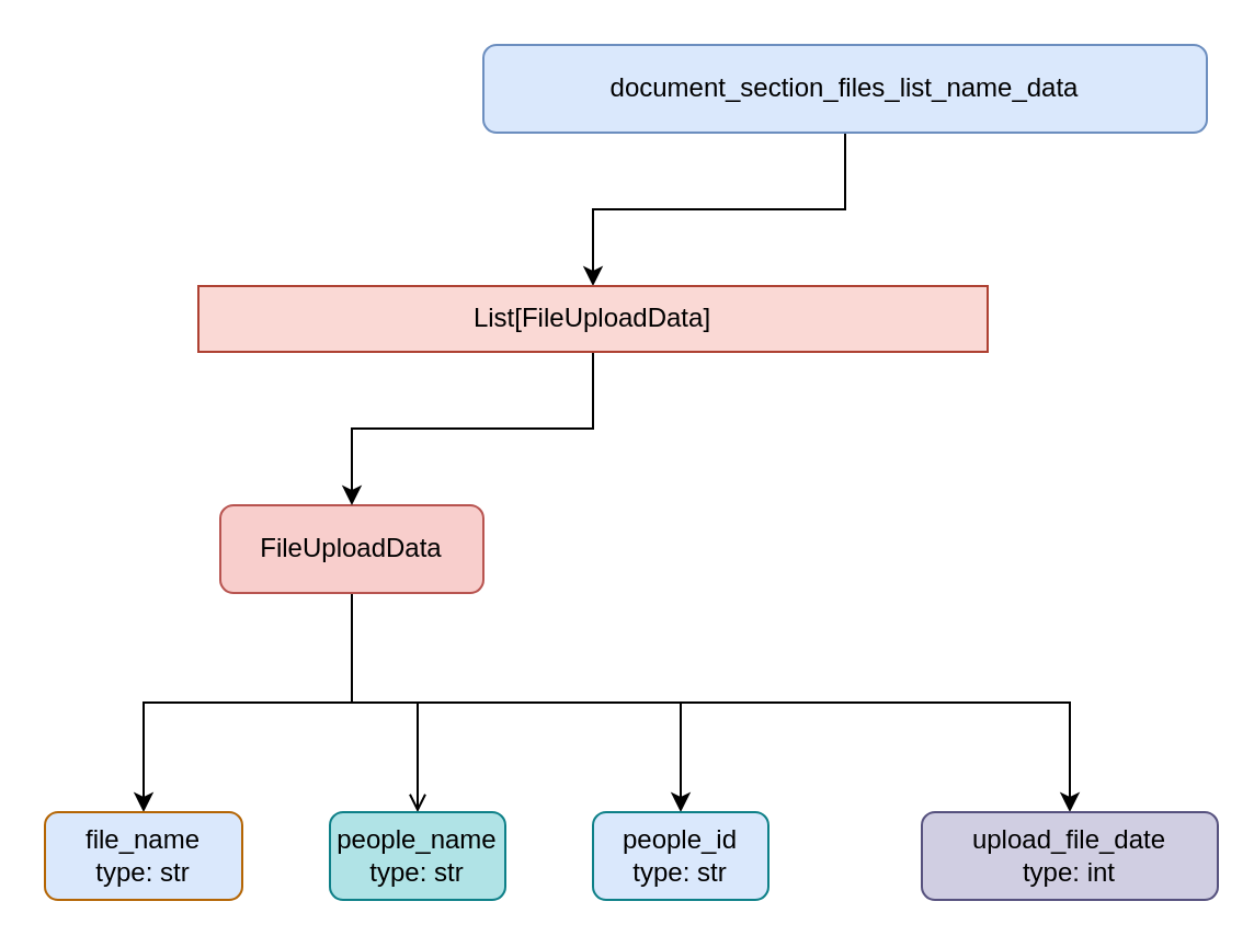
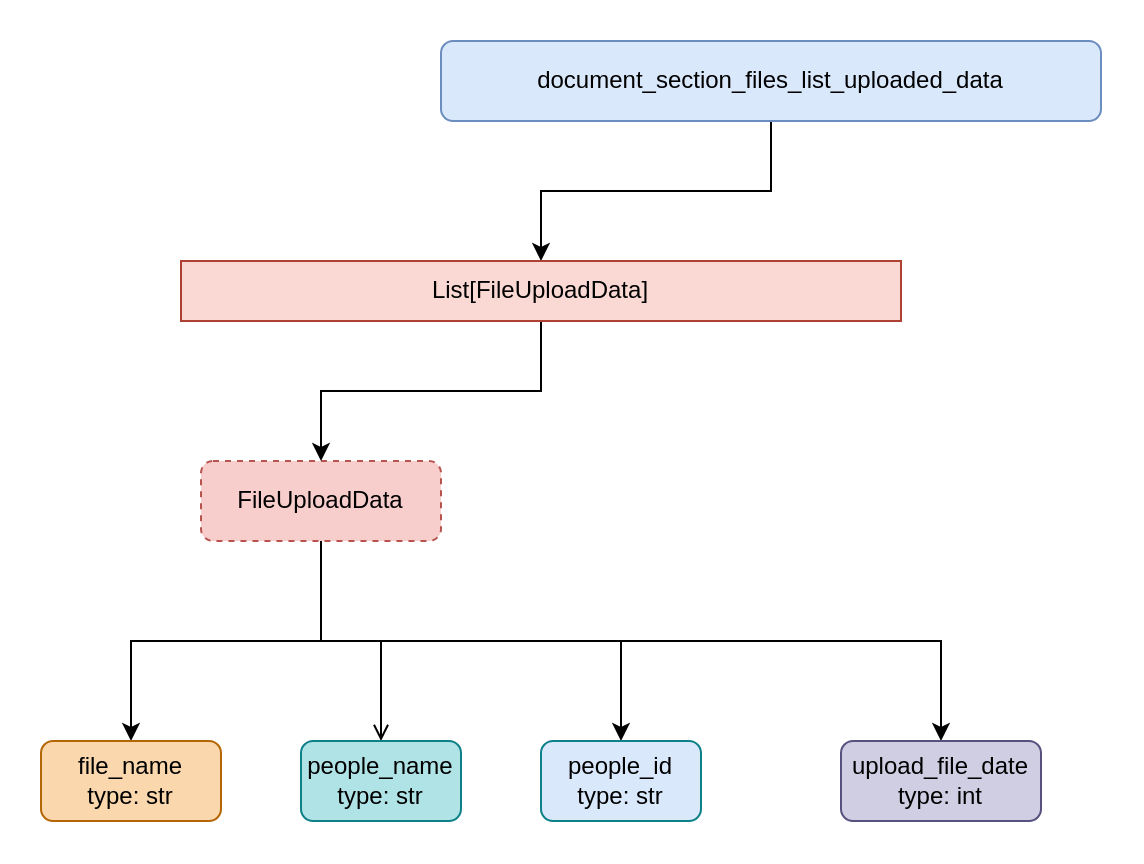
  <mxCell id="0" />
  <mxCell id="1" parent="0" />
  <mxCell id="2" value="" style="edgeStyle=orthogonalEdgeStyle;rounded=0;orthogonalLoop=1;jettySize=auto;html=1;" edge="1" parent="1" source="3" target="11"><mxGeometry relative="1" as="geometry" /></mxCell>
- <mxCell id="3" value="document_section_files_list_name_data" style="rounded=1;whiteSpace=wrap;html=1;fillColor=#dae8fc;strokeColor=#6c8ebf;" vertex="1" parent="1"><mxGeometry x="220" y="20" width="330" height="40" as="geometry" /></mxCell>
+ <mxCell id="3" value="document_section_files_list_uploaded_data" style="rounded=1;whiteSpace=wrap;html=1;fillColor=#dae8fc;strokeColor=#6c8ebf;" vertex="1" parent="1"><mxGeometry x="220" y="20" width="330" height="40" as="geometry" /></mxCell>
  <mxCell id="4" style="edgeStyle=orthogonalEdgeStyle;rounded=0;orthogonalLoop=1;jettySize=auto;html=1;" edge="1" parent="1" source="8" target="9"><mxGeometry relative="1" as="geometry" /></mxCell>
  <mxCell id="5" style="edgeStyle=orthogonalEdgeStyle;rounded=0;orthogonalLoop=1;jettySize=auto;html=1;exitX=0.5;exitY=1;exitDx=0;exitDy=0;entryX=0.5;entryY=0;entryDx=0;entryDy=0;endArrow=open;" edge="1" parent="1" source="8" target="12"><mxGeometry relative="1" as="geometry" /></mxCell>
  <mxCell id="6" style="edgeStyle=orthogonalEdgeStyle;rounded=0;orthogonalLoop=1;jettySize=auto;html=1;exitX=0.5;exitY=1;exitDx=0;exitDy=0;" edge="1" parent="1" source="8" target="13"><mxGeometry relative="1" as="geometry" /></mxCell>
  <mxCell id="7" style="edgeStyle=orthogonalEdgeStyle;rounded=0;orthogonalLoop=1;jettySize=auto;html=1;exitX=0.5;exitY=1;exitDx=0;exitDy=0;entryX=0.5;entryY=0;entryDx=0;entryDy=0;" edge="1" parent="1" source="8" target="14"><mxGeometry relative="1" as="geometry" /></mxCell>
- <mxCell id="8" value="FileUploadData" style="rounded=1;whiteSpace=wrap;html=1;fillColor=#f8cecc;strokeColor=#b85450;" vertex="1" parent="1"><mxGeometry x="100" y="230" width="120" height="40" as="geometry" /></mxCell>
- <mxCell id="9" value="file_name&lt;br&gt;type: str" style="rounded=1;whiteSpace=wrap;html=1;fillColor=#dae8fc;strokeColor=#b46504;" vertex="1" parent="1"><mxGeometry x="20" y="370" width="90" height="40" as="geometry" /></mxCell>
+ <mxCell id="8" value="FileUploadData" style="rounded=1;whiteSpace=wrap;html=1;fillColor=#f8cecc;strokeColor=#b85450;dashed=1;" vertex="1" parent="1"><mxGeometry x="100" y="230" width="120" height="40" as="geometry" /></mxCell>
+ <mxCell id="9" value="file_name&lt;br&gt;type: str" style="rounded=1;whiteSpace=wrap;html=1;fillColor=#fad7ac;strokeColor=#b46504;" vertex="1" parent="1"><mxGeometry x="20" y="370" width="90" height="40" as="geometry" /></mxCell>
  <mxCell id="10" style="edgeStyle=orthogonalEdgeStyle;rounded=0;orthogonalLoop=1;jettySize=auto;html=1;entryX=0.5;entryY=0;entryDx=0;entryDy=0;" edge="1" parent="1" source="11" target="8"><mxGeometry relative="1" as="geometry" /></mxCell>
  <mxCell id="11" value="List[FileUploadData]" style="rounded=0;whiteSpace=wrap;html=1;fillColor=#fad9d5;strokeColor=#ae4132;" vertex="1" parent="1"><mxGeometry x="90" y="130" width="360" height="30" as="geometry" /></mxCell>
  <mxCell id="12" value="people_name&lt;br&gt;type: str" style="rounded=1;whiteSpace=wrap;html=1;fillColor=#b0e3e6;strokeColor=#0e8088;" vertex="1" parent="1"><mxGeometry x="150" y="370" width="80" height="40" as="geometry" /></mxCell>
  <mxCell id="13" value="people_id&lt;br&gt;type: str" style="rounded=1;whiteSpace=wrap;html=1;fillColor=#dae8fc;strokeColor=#0e8088;" vertex="1" parent="1"><mxGeometry x="270" y="370" width="80" height="40" as="geometry" /></mxCell>
- <mxCell id="14" value="upload_file_date&lt;br&gt;type: int" style="rounded=1;whiteSpace=wrap;html=1;fillColor=#d0cee2;strokeColor=#56517e;" vertex="1" parent="1"><mxGeometry x="420" y="370" width="135" height="40" as="geometry" /></mxCell>
+ <mxCell id="14" value="upload_file_date&lt;br&gt;type: int" style="rounded=1;whiteSpace=wrap;html=1;fillColor=#d0cee2;strokeColor=#56517e;" vertex="1" parent="1"><mxGeometry x="420" y="370" width="100" height="40" as="geometry" /></mxCell>
